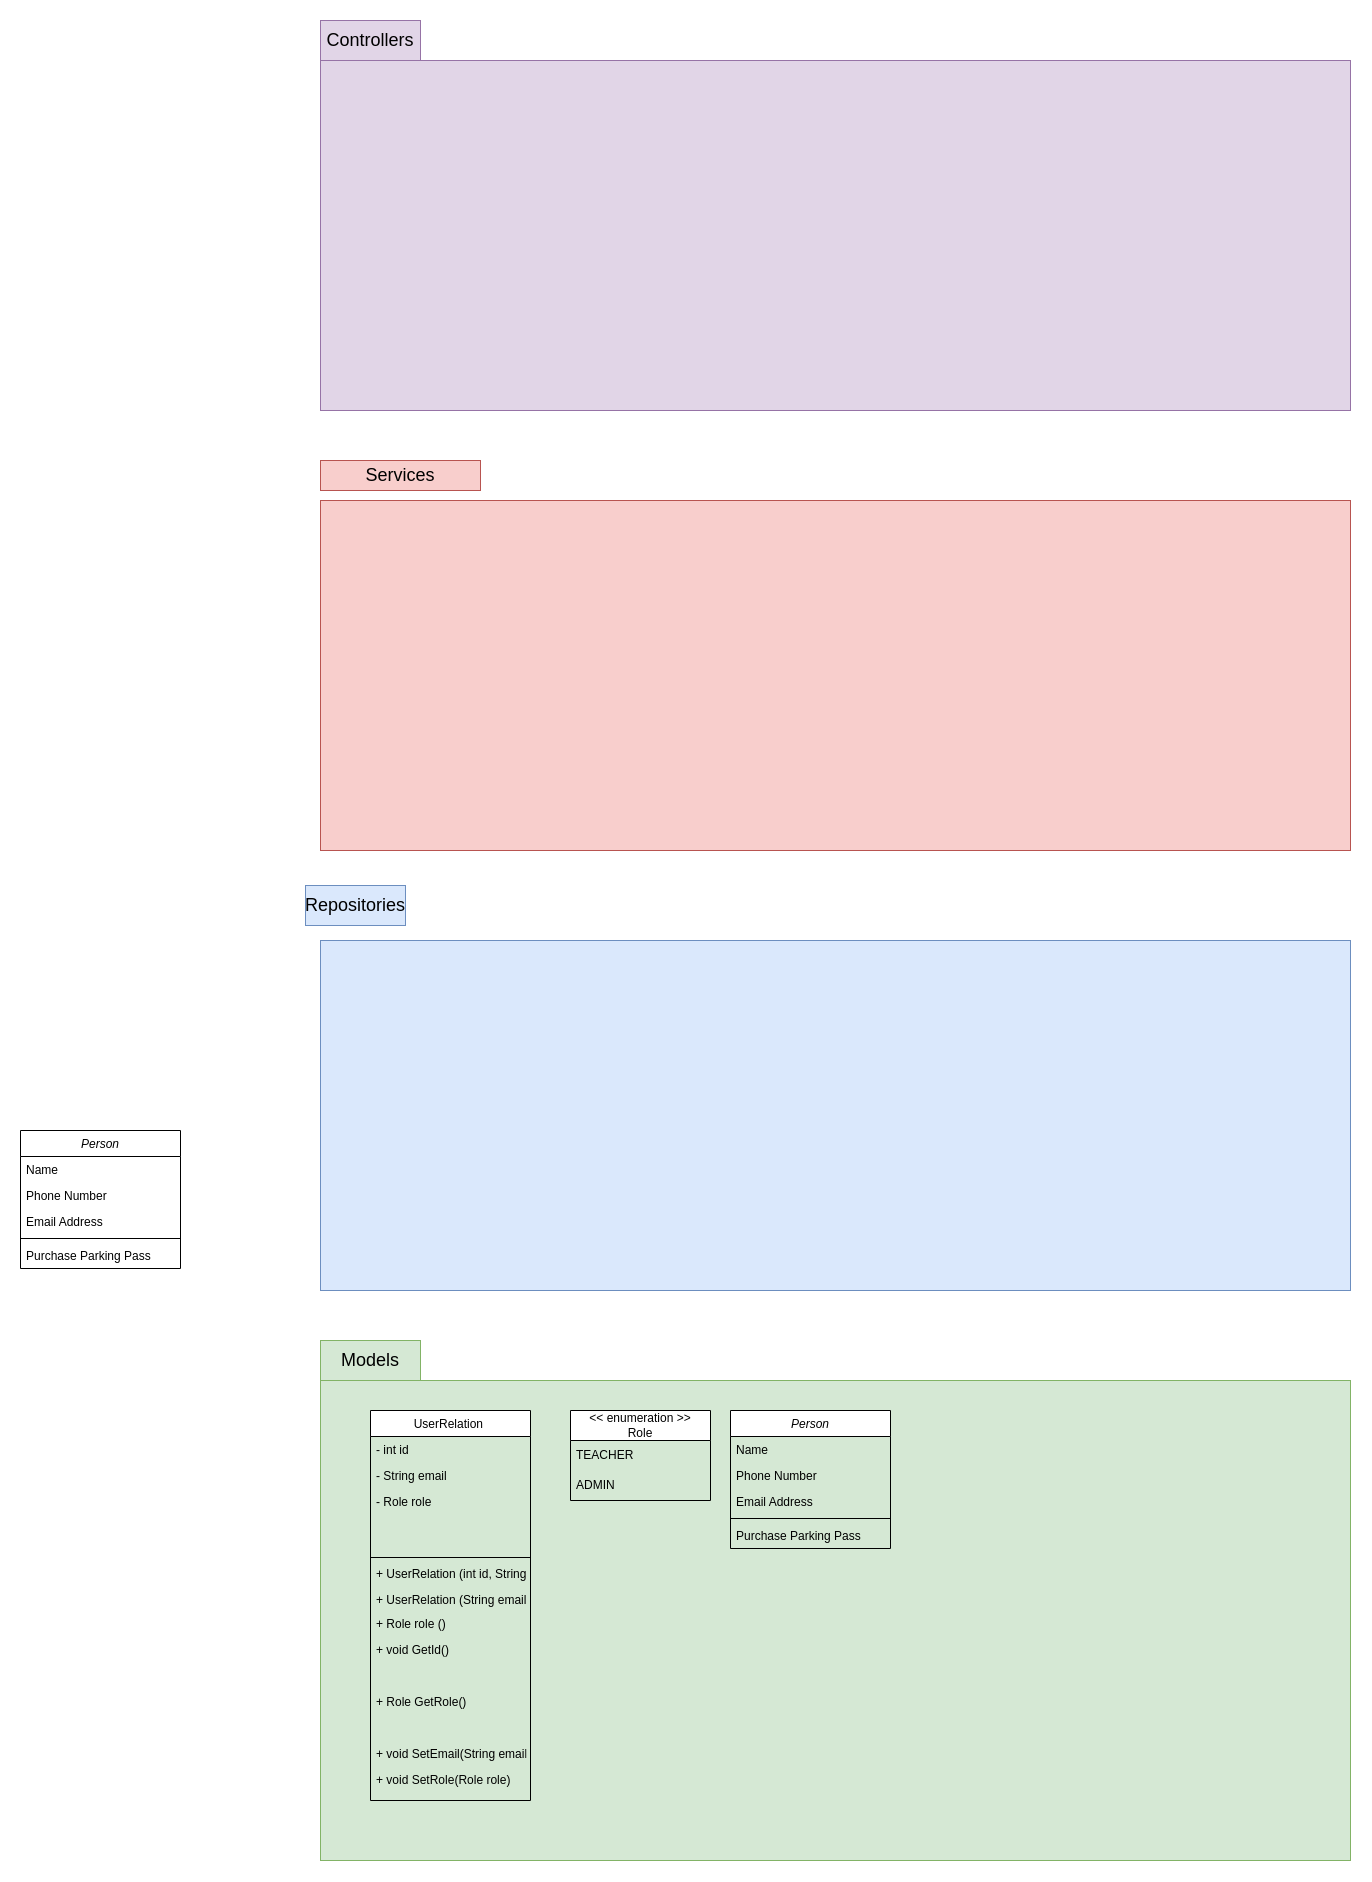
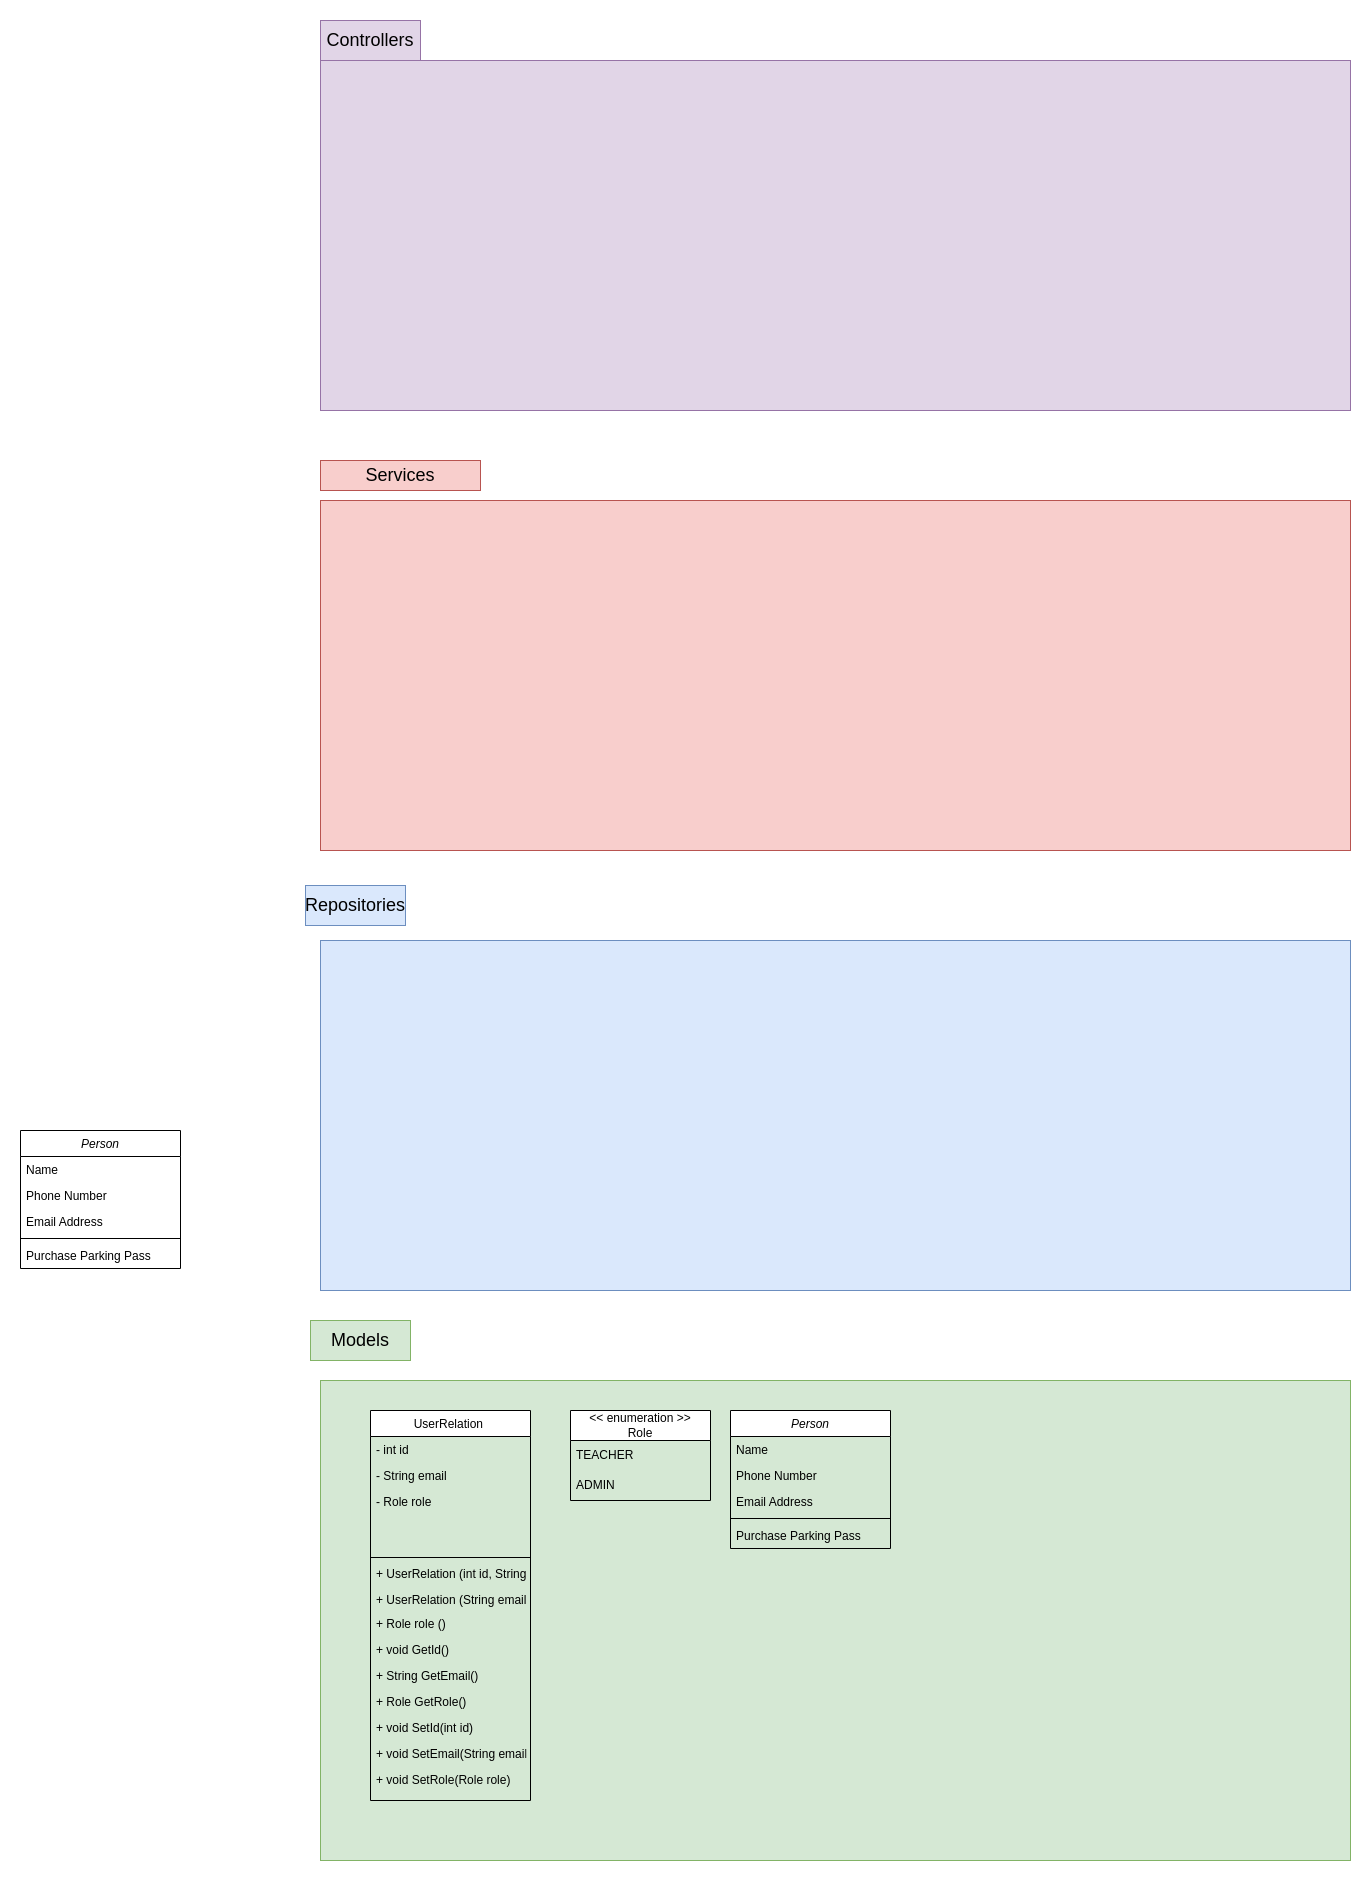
  <mxCell id="0" />
  <mxCell id="1" parent="0" />
  <mxCell id="2" value="Person" style="swimlane;fontStyle=2;align=center;verticalAlign=top;childLayout=stackLayout;horizontal=1;startSize=26;horizontalStack=0;resizeParent=1;resizeLast=0;collapsible=1;marginBottom=0;rounded=0;shadow=0;strokeWidth=1;" parent="1" vertex="1"><mxGeometry x="20" y="1130" width="160" height="138" as="geometry"><mxRectangle x="230" y="140" width="160" height="26" as="alternateBounds" /></mxGeometry></mxCell>
  <mxCell id="3" value="Name" style="text;align=left;verticalAlign=top;spacingLeft=4;spacingRight=4;overflow=hidden;rotatable=0;points=[[0,0.5],[1,0.5]];portConstraint=eastwest;" parent="2" vertex="1"><mxGeometry y="26" width="160" height="26" as="geometry" /></mxCell>
  <mxCell id="4" value="Phone Number" style="text;align=left;verticalAlign=top;spacingLeft=4;spacingRight=4;overflow=hidden;rotatable=0;points=[[0,0.5],[1,0.5]];portConstraint=eastwest;rounded=0;shadow=0;html=0;" parent="2" vertex="1"><mxGeometry y="52" width="160" height="26" as="geometry" /></mxCell>
  <mxCell id="5" value="Email Address" style="text;align=left;verticalAlign=top;spacingLeft=4;spacingRight=4;overflow=hidden;rotatable=0;points=[[0,0.5],[1,0.5]];portConstraint=eastwest;rounded=0;shadow=0;html=0;" parent="2" vertex="1"><mxGeometry y="78" width="160" height="26" as="geometry" /></mxCell>
  <mxCell id="6" value="" style="line;html=1;strokeWidth=1;align=left;verticalAlign=middle;spacingTop=-1;spacingLeft=3;spacingRight=3;rotatable=0;labelPosition=right;points=[];portConstraint=eastwest;" parent="2" vertex="1"><mxGeometry y="104" width="160" height="8" as="geometry" /></mxCell>
  <mxCell id="7" value="Purchase Parking Pass" style="text;align=left;verticalAlign=top;spacingLeft=4;spacingRight=4;overflow=hidden;rotatable=0;points=[[0,0.5],[1,0.5]];portConstraint=eastwest;" parent="2" vertex="1"><mxGeometry y="112" width="160" height="26" as="geometry" /></mxCell>
  <mxCell id="8" value="" style="rounded=0;whiteSpace=wrap;html=1;fillColor=#d5e8d4;strokeColor=#82b366;" vertex="1" parent="1"><mxGeometry x="320" y="1380" width="1030" height="480" as="geometry" /></mxCell>
- <mxCell id="9" value="Models" style="text;html=1;strokeColor=#82b366;fillColor=#d5e8d4;align=center;verticalAlign=middle;whiteSpace=wrap;rounded=0;fontSize=18;" vertex="1" parent="1"><mxGeometry x="320" y="1340" width="100" height="40" as="geometry" /></mxCell>
+ <mxCell id="9" value="Models" style="text;html=1;strokeColor=#82b366;fillColor=#d5e8d4;align=center;verticalAlign=middle;whiteSpace=wrap;rounded=0;fontSize=18;" vertex="1" parent="1"><mxGeometry x="310" y="1320" width="100" height="40" as="geometry" /></mxCell>
  <mxCell id="10" value="" style="rounded=0;whiteSpace=wrap;html=1;fillColor=#dae8fc;strokeColor=#6c8ebf;" vertex="1" parent="1"><mxGeometry x="320" y="940" width="1030" height="350" as="geometry" /></mxCell>
  <mxCell id="11" value="Repositories" style="text;html=1;strokeColor=#6c8ebf;fillColor=#dae8fc;align=center;verticalAlign=middle;whiteSpace=wrap;rounded=0;fontSize=18;" vertex="1" parent="1"><mxGeometry x="305" y="885" width="100" height="40" as="geometry" /></mxCell>
  <mxCell id="12" value="" style="rounded=0;whiteSpace=wrap;html=1;fillColor=#f8cecc;strokeColor=#b85450;" vertex="1" parent="1"><mxGeometry x="320" y="500" width="1030" height="350" as="geometry" /></mxCell>
  <mxCell id="13" value="Services" style="text;html=1;strokeColor=#b85450;fillColor=#f8cecc;align=center;verticalAlign=middle;whiteSpace=wrap;rounded=0;fontSize=18;" vertex="1" parent="1"><mxGeometry x="320" y="460" width="160" height="30" as="geometry" /></mxCell>
  <mxCell id="14" value="" style="rounded=0;whiteSpace=wrap;html=1;fillColor=#e1d5e7;strokeColor=#9673a6;" vertex="1" parent="1"><mxGeometry x="320" y="60" width="1030" height="350" as="geometry" /></mxCell>
  <mxCell id="15" value="Controllers" style="text;html=1;strokeColor=#9673a6;fillColor=#e1d5e7;align=center;verticalAlign=middle;whiteSpace=wrap;rounded=0;fontSize=18;" vertex="1" parent="1"><mxGeometry x="320" y="20" width="100" height="40" as="geometry" /></mxCell>
  <mxCell id="16" value="UserRelation " style="swimlane;fontStyle=0;align=center;verticalAlign=top;childLayout=stackLayout;horizontal=1;startSize=26;horizontalStack=0;resizeParent=1;resizeLast=0;collapsible=1;marginBottom=0;rounded=0;shadow=0;strokeWidth=1;" vertex="1" parent="1"><mxGeometry x="370" y="1410" width="160" height="390" as="geometry"><mxRectangle x="230" y="140" width="160" height="26" as="alternateBounds" /></mxGeometry></mxCell>
  <mxCell id="17" value="- int id" style="text;align=left;verticalAlign=top;spacingLeft=4;spacingRight=4;overflow=hidden;rotatable=0;points=[[0,0.5],[1,0.5]];portConstraint=eastwest;" vertex="1" parent="16"><mxGeometry y="26" width="160" height="26" as="geometry" /></mxCell>
  <mxCell id="18" value="- String email" style="text;align=left;verticalAlign=top;spacingLeft=4;spacingRight=4;overflow=hidden;rotatable=0;points=[[0,0.5],[1,0.5]];portConstraint=eastwest;rounded=0;shadow=0;html=0;" vertex="1" parent="16"><mxGeometry y="52" width="160" height="26" as="geometry" /></mxCell>
  <mxCell id="19" value="- Role role" style="text;align=left;verticalAlign=top;spacingLeft=4;spacingRight=4;overflow=hidden;rotatable=0;points=[[0,0.5],[1,0.5]];portConstraint=eastwest;rounded=0;shadow=0;html=0;" vertex="1" parent="16"><mxGeometry y="78" width="160" height="26" as="geometry" /></mxCell>
  <mxCell id="20" value="" style="line;html=1;strokeWidth=1;align=left;verticalAlign=middle;spacingTop=-1;spacingLeft=3;spacingRight=3;rotatable=0;labelPosition=right;points=[];portConstraint=eastwest;" vertex="1" parent="16"><mxGeometry y="104" width="160" height="86" as="geometry" /></mxCell>
  <mxCell id="21" value="&amp;lt;&amp;lt; enumeration &amp;gt;&amp;gt;&lt;br&gt;Role" style="swimlane;fontStyle=0;childLayout=stackLayout;horizontal=1;startSize=30;horizontalStack=0;resizeParent=1;resizeParentMax=0;resizeLast=0;collapsible=1;marginBottom=0;whiteSpace=wrap;html=1;" vertex="1" parent="1"><mxGeometry x="570" y="1410" width="140" height="90" as="geometry" /></mxCell>
  <mxCell id="22" value="TEACHER" style="text;strokeColor=none;fillColor=none;align=left;verticalAlign=middle;spacingLeft=4;spacingRight=4;overflow=hidden;points=[[0,0.5],[1,0.5]];portConstraint=eastwest;rotatable=0;whiteSpace=wrap;html=1;" vertex="1" parent="21"><mxGeometry y="30" width="140" height="30" as="geometry" /></mxCell>
  <mxCell id="23" value="ADMIN" style="text;strokeColor=none;fillColor=none;align=left;verticalAlign=middle;spacingLeft=4;spacingRight=4;overflow=hidden;points=[[0,0.5],[1,0.5]];portConstraint=eastwest;rotatable=0;whiteSpace=wrap;html=1;" vertex="1" parent="21"><mxGeometry y="60" width="140" height="30" as="geometry" /></mxCell>
  <mxCell id="24" value="+ UserRelation (int id, String email, Role role)" style="text;align=left;verticalAlign=top;spacingLeft=4;spacingRight=4;overflow=hidden;rotatable=0;points=[[0,0.5],[1,0.5]];portConstraint=eastwest;rounded=0;shadow=0;html=0;" vertex="1" parent="1"><mxGeometry x="370" y="1560" width="160" height="26" as="geometry" /></mxCell>
  <mxCell id="25" value="+ UserRelation (String email, Role role)" style="text;align=left;verticalAlign=top;spacingLeft=4;spacingRight=4;overflow=hidden;rotatable=0;points=[[0,0.5],[1,0.5]];portConstraint=eastwest;rounded=0;shadow=0;html=0;" vertex="1" parent="1"><mxGeometry x="370" y="1586" width="160" height="26" as="geometry" /></mxCell>
  <mxCell id="26" value="+ Role role ()" style="text;align=left;verticalAlign=top;spacingLeft=4;spacingRight=4;overflow=hidden;rotatable=0;points=[[0,0.5],[1,0.5]];portConstraint=eastwest;rounded=0;shadow=0;html=0;" vertex="1" parent="1"><mxGeometry x="370" y="1610" width="160" height="26" as="geometry" /></mxCell>
  <mxCell id="27" value="+ void GetId()" style="text;align=left;verticalAlign=top;spacingLeft=4;spacingRight=4;overflow=hidden;rotatable=0;points=[[0,0.5],[1,0.5]];portConstraint=eastwest;rounded=0;shadow=0;html=0;" vertex="1" parent="1"><mxGeometry x="370" y="1636" width="160" height="26" as="geometry" /></mxCell>
+ <mxCell id="28" value="+ String GetEmail()" style="text;align=left;verticalAlign=top;spacingLeft=4;spacingRight=4;overflow=hidden;rotatable=0;points=[[0,0.5],[1,0.5]];portConstraint=eastwest;rounded=0;shadow=0;html=0;" vertex="1" parent="1"><mxGeometry x="370" y="1662" width="160" height="26" as="geometry" /></mxCell>
  <mxCell id="29" value="+ Role GetRole()" style="text;align=left;verticalAlign=top;spacingLeft=4;spacingRight=4;overflow=hidden;rotatable=0;points=[[0,0.5],[1,0.5]];portConstraint=eastwest;rounded=0;shadow=0;html=0;" vertex="1" parent="1"><mxGeometry x="370" y="1688" width="160" height="26" as="geometry" /></mxCell>
+ <mxCell id="30" value="+ void SetId(int id)&#10;" style="text;align=left;verticalAlign=top;spacingLeft=4;spacingRight=4;overflow=hidden;rotatable=0;points=[[0,0.5],[1,0.5]];portConstraint=eastwest;rounded=0;shadow=0;html=0;" vertex="1" parent="1"><mxGeometry x="370" y="1714" width="160" height="26" as="geometry" /></mxCell>
  <mxCell id="31" value="+ void SetEmail(String email)" style="text;align=left;verticalAlign=top;spacingLeft=4;spacingRight=4;overflow=hidden;rotatable=0;points=[[0,0.5],[1,0.5]];portConstraint=eastwest;rounded=0;shadow=0;html=0;" vertex="1" parent="1"><mxGeometry x="370" y="1740" width="160" height="26" as="geometry" /></mxCell>
  <mxCell id="32" value="+ void SetRole(Role role)" style="text;align=left;verticalAlign=top;spacingLeft=4;spacingRight=4;overflow=hidden;rotatable=0;points=[[0,0.5],[1,0.5]];portConstraint=eastwest;rounded=0;shadow=0;html=0;" vertex="1" parent="1"><mxGeometry x="370" y="1766" width="160" height="26" as="geometry" /></mxCell>
  <mxCell id="33" value="Person" style="swimlane;fontStyle=2;align=center;verticalAlign=top;childLayout=stackLayout;horizontal=1;startSize=26;horizontalStack=0;resizeParent=1;resizeLast=0;collapsible=1;marginBottom=0;rounded=0;shadow=0;strokeWidth=1;" vertex="1" parent="1"><mxGeometry x="730" y="1410" width="160" height="138" as="geometry"><mxRectangle x="230" y="140" width="160" height="26" as="alternateBounds" /></mxGeometry></mxCell>
  <mxCell id="34" value="Name" style="text;align=left;verticalAlign=top;spacingLeft=4;spacingRight=4;overflow=hidden;rotatable=0;points=[[0,0.5],[1,0.5]];portConstraint=eastwest;" vertex="1" parent="33"><mxGeometry y="26" width="160" height="26" as="geometry" /></mxCell>
  <mxCell id="35" value="Phone Number" style="text;align=left;verticalAlign=top;spacingLeft=4;spacingRight=4;overflow=hidden;rotatable=0;points=[[0,0.5],[1,0.5]];portConstraint=eastwest;rounded=0;shadow=0;html=0;" vertex="1" parent="33"><mxGeometry y="52" width="160" height="26" as="geometry" /></mxCell>
  <mxCell id="36" value="Email Address" style="text;align=left;verticalAlign=top;spacingLeft=4;spacingRight=4;overflow=hidden;rotatable=0;points=[[0,0.5],[1,0.5]];portConstraint=eastwest;rounded=0;shadow=0;html=0;" vertex="1" parent="33"><mxGeometry y="78" width="160" height="26" as="geometry" /></mxCell>
  <mxCell id="37" value="" style="line;html=1;strokeWidth=1;align=left;verticalAlign=middle;spacingTop=-1;spacingLeft=3;spacingRight=3;rotatable=0;labelPosition=right;points=[];portConstraint=eastwest;" vertex="1" parent="33"><mxGeometry y="104" width="160" height="8" as="geometry" /></mxCell>
  <mxCell id="38" value="Purchase Parking Pass" style="text;align=left;verticalAlign=top;spacingLeft=4;spacingRight=4;overflow=hidden;rotatable=0;points=[[0,0.5],[1,0.5]];portConstraint=eastwest;" vertex="1" parent="33"><mxGeometry y="112" width="160" height="26" as="geometry" /></mxCell>
